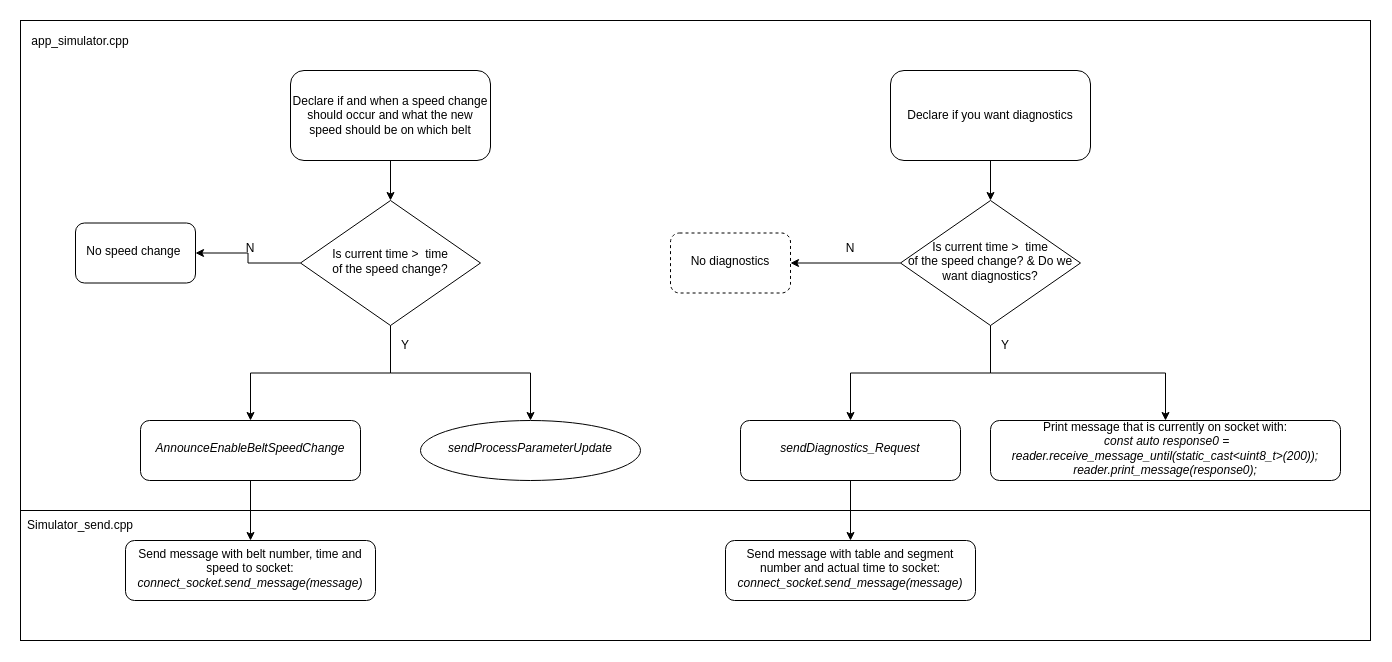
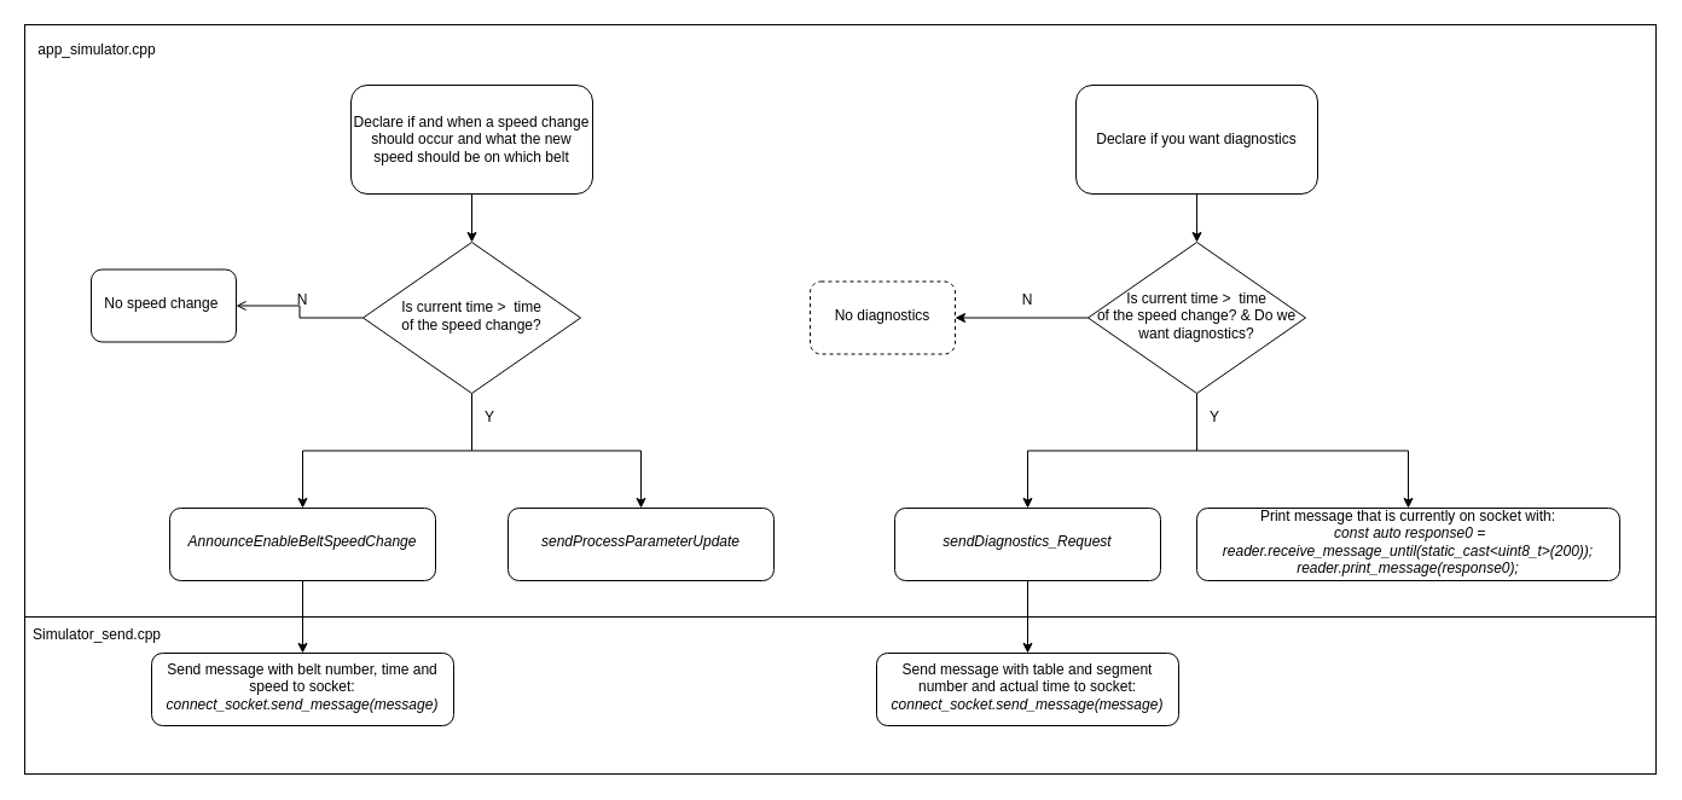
  <mxCell id="0" />
  <mxCell id="1" parent="0" />
  <mxCell id="2" value="" style="whiteSpace=wrap;html=1;fillColor=none;" vertex="1" parent="1"><mxGeometry x="20" y="20" width="1350" height="490" as="geometry" /></mxCell>
  <mxCell id="3" value="" style="edgeStyle=orthogonalEdgeStyle;rounded=0;orthogonalLoop=1;jettySize=auto;html=1;" edge="1" parent="1" source="4" target="8"><mxGeometry relative="1" as="geometry" /></mxCell>
  <mxCell id="4" value="Declare if and when a speed change should occur and what the new speed should be on which belt" style="rounded=1;whiteSpace=wrap;html=1;fontSize=12;glass=0;strokeWidth=1;shadow=0;" vertex="1" parent="1"><mxGeometry x="290" y="70" width="200" height="90" as="geometry" /></mxCell>
- <mxCell id="5" value="" style="edgeStyle=orthogonalEdgeStyle;rounded=0;orthogonalLoop=1;jettySize=auto;html=1;" edge="1" parent="1" source="8" target="9"><mxGeometry relative="1" as="geometry" /></mxCell>
+ <mxCell id="5" value="" style="edgeStyle=orthogonalEdgeStyle;rounded=0;orthogonalLoop=1;jettySize=auto;html=1;endArrow=open;" edge="1" parent="1" source="8" target="9"><mxGeometry relative="1" as="geometry" /></mxCell>
  <mxCell id="6" value="" style="edgeStyle=orthogonalEdgeStyle;rounded=0;orthogonalLoop=1;jettySize=auto;html=1;" edge="1" parent="1" source="8" target="11"><mxGeometry relative="1" as="geometry" /></mxCell>
  <mxCell id="7" style="edgeStyle=orthogonalEdgeStyle;rounded=0;orthogonalLoop=1;jettySize=auto;html=1;" edge="1" parent="1" source="8" target="12"><mxGeometry relative="1" as="geometry" /></mxCell>
  <mxCell id="8" value="Is current time &amp;gt;&amp;nbsp; time &lt;br&gt;of the speed change?" style="rhombus;whiteSpace=wrap;html=1;shadow=0;fontFamily=Helvetica;fontSize=12;align=center;strokeWidth=1;spacing=6;spacingTop=-4;" vertex="1" parent="1"><mxGeometry x="300" y="200" width="180" height="125" as="geometry" /></mxCell>
  <mxCell id="9" value="No speed change&amp;nbsp;" style="rounded=1;whiteSpace=wrap;html=1;shadow=0;strokeWidth=1;spacing=6;spacingTop=-4;" vertex="1" parent="1"><mxGeometry x="75" y="222.5" width="120" height="60" as="geometry" /></mxCell>
  <mxCell id="10" value="" style="edgeStyle=orthogonalEdgeStyle;rounded=0;orthogonalLoop=1;jettySize=auto;html=1;" edge="1" parent="1" source="11" target="13"><mxGeometry relative="1" as="geometry" /></mxCell>
  <mxCell id="11" value="&lt;i&gt;AnnounceEnableBeltSpeedChange&lt;/i&gt;" style="rounded=1;whiteSpace=wrap;html=1;shadow=0;strokeWidth=1;spacing=6;spacingTop=-4;" vertex="1" parent="1"><mxGeometry x="140" y="420" width="220" height="60" as="geometry" /></mxCell>
- <mxCell id="12" value="&lt;i&gt;sendProcessParameterUpdate&lt;/i&gt;" style="ellipse;whiteSpace=wrap;html=1;shadow=0;strokeWidth=1;spacing=6;spacingTop=-4;" vertex="1" parent="1"><mxGeometry x="420" y="420" width="220" height="60" as="geometry" /></mxCell>
+ <mxCell id="12" value="&lt;i&gt;sendProcessParameterUpdate&lt;/i&gt;" style="rounded=1;whiteSpace=wrap;html=1;shadow=0;strokeWidth=1;spacing=6;spacingTop=-4;" vertex="1" parent="1"><mxGeometry x="420" y="420" width="220" height="60" as="geometry" /></mxCell>
  <mxCell id="13" value="Send message with belt number, time and speed to socket:&lt;br&gt;&lt;i&gt;connect_socket.send_message(message)&lt;/i&gt;" style="rounded=1;whiteSpace=wrap;html=1;shadow=0;strokeWidth=1;spacing=6;spacingTop=-4;" vertex="1" parent="1"><mxGeometry x="125" y="540" width="250" height="60" as="geometry" /></mxCell>
  <mxCell id="14" value="app_simulator.cpp" style="text;html=1;strokeColor=none;fillColor=none;align=center;verticalAlign=middle;whiteSpace=wrap;rounded=0;" vertex="1" parent="1"><mxGeometry x="50" y="26" width="60" height="30" as="geometry" /></mxCell>
  <mxCell id="15" value="" style="whiteSpace=wrap;html=1;fillColor=none;" vertex="1" parent="1"><mxGeometry x="20" y="510" width="1350" height="130" as="geometry" /></mxCell>
  <mxCell id="16" value="Simulator_send.cpp" style="text;html=1;strokeColor=none;fillColor=none;align=center;verticalAlign=middle;whiteSpace=wrap;rounded=0;" vertex="1" parent="1"><mxGeometry x="50" y="510" width="60" height="30" as="geometry" /></mxCell>
  <mxCell id="17" value="Y" style="text;html=1;strokeColor=none;fillColor=none;align=center;verticalAlign=middle;whiteSpace=wrap;rounded=0;" vertex="1" parent="1"><mxGeometry x="375" y="330" width="60" height="30" as="geometry" /></mxCell>
  <mxCell id="18" value="N" style="text;html=1;strokeColor=none;fillColor=none;align=center;verticalAlign=middle;whiteSpace=wrap;rounded=0;" vertex="1" parent="1"><mxGeometry x="220" y="232.5" width="60" height="30" as="geometry" /></mxCell>
  <mxCell id="19" value="" style="edgeStyle=orthogonalEdgeStyle;rounded=0;orthogonalLoop=1;jettySize=auto;html=1;" edge="1" parent="1" source="20" target="24"><mxGeometry relative="1" as="geometry" /></mxCell>
  <mxCell id="20" value="Declare if you want diagnostics" style="rounded=1;whiteSpace=wrap;html=1;fontSize=12;glass=0;strokeWidth=1;shadow=0;" vertex="1" parent="1"><mxGeometry x="890" y="70" width="200" height="90" as="geometry" /></mxCell>
  <mxCell id="21" value="" style="edgeStyle=orthogonalEdgeStyle;rounded=0;orthogonalLoop=1;jettySize=auto;html=1;" edge="1" parent="1" source="24" target="25"><mxGeometry relative="1" as="geometry" /></mxCell>
  <mxCell id="22" value="" style="edgeStyle=orthogonalEdgeStyle;rounded=0;orthogonalLoop=1;jettySize=auto;html=1;" edge="1" parent="1" source="24" target="27"><mxGeometry relative="1" as="geometry" /></mxCell>
  <mxCell id="23" style="edgeStyle=orthogonalEdgeStyle;rounded=0;orthogonalLoop=1;jettySize=auto;html=1;" edge="1" parent="1" source="24" target="28"><mxGeometry relative="1" as="geometry" /></mxCell>
  <mxCell id="24" value="Is current time &amp;gt;&amp;nbsp; time &lt;br&gt;of the speed change? &amp;amp; Do we want diagnostics?" style="rhombus;whiteSpace=wrap;html=1;shadow=0;fontFamily=Helvetica;fontSize=12;align=center;strokeWidth=1;spacing=6;spacingTop=-4;" vertex="1" parent="1"><mxGeometry x="900" y="200" width="180" height="125" as="geometry" /></mxCell>
  <mxCell id="25" value="No diagnostics" style="rounded=1;whiteSpace=wrap;html=1;shadow=0;strokeWidth=1;spacing=6;spacingTop=-4;dashed=1;" vertex="1" parent="1"><mxGeometry x="670" y="232.5" width="120" height="60" as="geometry" /></mxCell>
  <mxCell id="26" value="" style="edgeStyle=orthogonalEdgeStyle;rounded=0;orthogonalLoop=1;jettySize=auto;html=1;" edge="1" parent="1" source="27" target="29"><mxGeometry relative="1" as="geometry" /></mxCell>
  <mxCell id="27" value="&lt;i&gt;sendDiagnostics_Request&lt;/i&gt;" style="rounded=1;whiteSpace=wrap;html=1;shadow=0;strokeWidth=1;spacing=6;spacingTop=-4;" vertex="1" parent="1"><mxGeometry x="740" y="420" width="220" height="60" as="geometry" /></mxCell>
  <mxCell id="28" value="Print message that is currently on socket with:&lt;br&gt;&lt;i&gt;&amp;nbsp;const auto response0 = reader.receive_message_until(static_cast&amp;lt;uint8_t&amp;gt;(200));&lt;/i&gt;&lt;br&gt;&lt;i&gt;reader.print_message(response0);&lt;/i&gt;" style="rounded=1;whiteSpace=wrap;html=1;shadow=0;strokeWidth=1;spacing=6;spacingTop=-4;" vertex="1" parent="1"><mxGeometry x="990" y="420" width="350" height="60" as="geometry" /></mxCell>
  <mxCell id="29" value="Send message with table and segment number and actual time to socket:&lt;br&gt;&lt;i&gt;connect_socket.send_message(message)&lt;/i&gt;" style="rounded=1;whiteSpace=wrap;html=1;shadow=0;strokeWidth=1;spacing=6;spacingTop=-4;" vertex="1" parent="1"><mxGeometry x="725" y="540" width="250" height="60" as="geometry" /></mxCell>
  <mxCell id="30" value="Y" style="text;html=1;strokeColor=none;fillColor=none;align=center;verticalAlign=middle;whiteSpace=wrap;rounded=0;" vertex="1" parent="1"><mxGeometry x="975" y="330" width="60" height="30" as="geometry" /></mxCell>
  <mxCell id="31" value="N" style="text;html=1;strokeColor=none;fillColor=none;align=center;verticalAlign=middle;whiteSpace=wrap;rounded=0;" vertex="1" parent="1"><mxGeometry x="820" y="232.5" width="60" height="30" as="geometry" /></mxCell>
